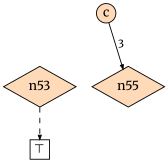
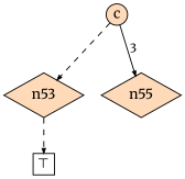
  digraph {
    fontname=Merriweather
    node [fillcolor=peachpuff fontname=Merriweather shape=diamond style=filled]
    edge [arrowhead=normal arrowsize=0.5 color="#555" fontname=Merriweather style=dashed]
    n51 [fixedsize=true label=c shape=circle width=0.3]
    n53 [height=0.15 width=0.15]
    n52 [height=0.15 label=n55 width=0.15]
    n54 [fixedsize=true height=0.3 label="⊤" shape=box width=0.3 fillcolor="" style=""]
    subgraph sub_1 {
      rank=same
      n51
    }
    subgraph sub_2 {
      rank=same
      n53
    }
+   n51 -> n53
    n51 -> n52 [fontcolor=black fontsize=12 label=" 3 " labelangle=-30 style=""]
    n53 -> n54
  }
